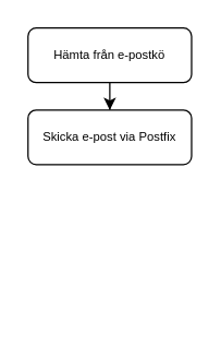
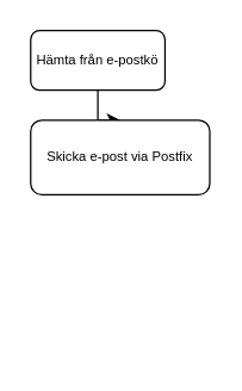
  <mxCell id="0" />
  <mxCell id="1" parent="0" />
  <mxCell id="2" value="" style="edgeStyle=orthogonalEdgeStyle;rounded=0;orthogonalLoop=1;jettySize=auto;html=1;" edge="1" parent="1" source="3" target="4"><mxGeometry relative="1" as="geometry" /></mxCell>
- <mxCell id="3" value="Hämta från e-postkö" style="rounded=1;whiteSpace=wrap;html=1;fontSize=9;glass=0;strokeWidth=1;shadow=0;" vertex="1" parent="1"><mxGeometry x="20" y="20" width="120" height="40" as="geometry" /></mxCell>
- <mxCell id="4" value="Skicka e-post via Postfix" style="rounded=1;whiteSpace=wrap;html=1;fontSize=9;glass=0;strokeWidth=1;shadow=0;" vertex="1" parent="1"><mxGeometry x="20" y="80" width="120" height="40" as="geometry" /></mxCell>
+ <mxCell id="3" value="Hämta från e-postkö" style="rounded=1;whiteSpace=wrap;html=1;fontSize=9;glass=0;strokeWidth=1;shadow=0;" vertex="1" parent="1"><mxGeometry x="20" y="20" width="90" height="40" as="geometry" /></mxCell>
+ <mxCell id="4" value="Skicka e-post via Postfix" style="rounded=1;whiteSpace=wrap;html=1;fontSize=9;glass=0;strokeWidth=1;shadow=0;" vertex="1" parent="1"><mxGeometry x="20" y="80" width="120" height="50" as="geometry" /></mxCell>
  <mxCell id="5" value="" style="edgeStyle=orthogonalEdgeStyle;rounded=0;orthogonalLoop=1;jettySize=auto;html=1;" edge="1" parent="1"><mxGeometry relative="1" as="geometry"><mxPoint x="80" y="240" as="sourcePoint" /></mxGeometry></mxCell>
  <mxCell id="6" value="" style="edgeStyle=orthogonalEdgeStyle;rounded=0;orthogonalLoop=1;jettySize=auto;html=1;" edge="1" parent="1"><mxGeometry relative="1" as="geometry"><mxPoint x="140" y="220" as="sourcePoint" /></mxGeometry></mxCell>
  <mxCell id="7" style="edgeStyle=orthogonalEdgeStyle;rounded=0;orthogonalLoop=1;jettySize=auto;html=1;exitX=1;exitY=0.5;exitDx=0;exitDy=0;entryX=0;entryY=0.5;entryDx=0;entryDy=0;" edge="1" parent="1"><mxGeometry relative="1" as="geometry"><mxPoint x="140" y="220" as="sourcePoint" /></mxGeometry></mxCell>
